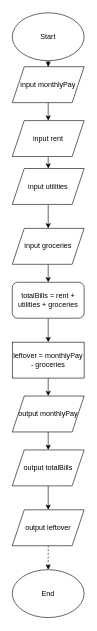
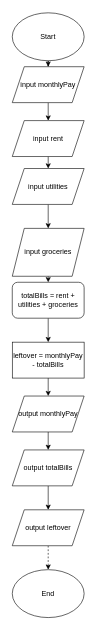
  <mxCell id="0" />
  <mxCell id="1" parent="0" />
  <mxCell id="2" style="edgeStyle=orthogonalEdgeStyle;rounded=0;orthogonalLoop=1;jettySize=auto;html=1;exitX=0.5;exitY=1;exitDx=0;exitDy=0;dashed=1;" edge="1" parent="1" source="3" target="5"><mxGeometry relative="1" as="geometry" /></mxCell>
  <mxCell id="3" value="Start" style="ellipse;whiteSpace=wrap;html=1;" vertex="1" parent="1"><mxGeometry x="20" y="20" width="120" height="80" as="geometry" /></mxCell>
  <mxCell id="4" style="edgeStyle=orthogonalEdgeStyle;rounded=0;orthogonalLoop=1;jettySize=auto;html=1;exitX=0.5;exitY=1;exitDx=0;exitDy=0;entryX=0.5;entryY=0;entryDx=0;entryDy=0;" edge="1" parent="1" source="5" target="7"><mxGeometry relative="1" as="geometry" /></mxCell>
  <mxCell id="5" value="input monthlyPay" style="shape=parallelogram;perimeter=parallelogramPerimeter;whiteSpace=wrap;html=1;fixedSize=1;" vertex="1" parent="1"><mxGeometry x="20" y="110" width="120" height="60" as="geometry" /></mxCell>
  <mxCell id="6" style="edgeStyle=orthogonalEdgeStyle;rounded=0;orthogonalLoop=1;jettySize=auto;html=1;exitX=0.5;exitY=1;exitDx=0;exitDy=0;entryX=0.5;entryY=0;entryDx=0;entryDy=0;" edge="1" parent="1" source="7" target="9"><mxGeometry relative="1" as="geometry" /></mxCell>
  <mxCell id="7" value="input rent" style="shape=parallelogram;perimeter=parallelogramPerimeter;whiteSpace=wrap;html=1;fixedSize=1;" vertex="1" parent="1"><mxGeometry x="20" y="200" width="120" height="60" as="geometry" /></mxCell>
  <mxCell id="8" style="edgeStyle=orthogonalEdgeStyle;rounded=0;orthogonalLoop=1;jettySize=auto;html=1;exitX=0.5;exitY=1;exitDx=0;exitDy=0;" edge="1" parent="1" source="9" target="11"><mxGeometry relative="1" as="geometry" /></mxCell>
  <mxCell id="9" value="input utilities" style="shape=parallelogram;perimeter=parallelogramPerimeter;whiteSpace=wrap;html=1;fixedSize=1;" vertex="1" parent="1"><mxGeometry x="20" y="280" width="120" height="60" as="geometry" /></mxCell>
  <mxCell id="10" style="edgeStyle=orthogonalEdgeStyle;rounded=0;orthogonalLoop=1;jettySize=auto;html=1;exitX=0.5;exitY=1;exitDx=0;exitDy=0;entryX=0.5;entryY=0;entryDx=0;entryDy=0;" edge="1" parent="1" source="11" target="13"><mxGeometry relative="1" as="geometry" /></mxCell>
- <mxCell id="11" value="input groceries" style="shape=parallelogram;perimeter=parallelogramPerimeter;whiteSpace=wrap;html=1;fixedSize=1;" vertex="1" parent="1"><mxGeometry x="20" y="380" width="120" height="60" as="geometry" /></mxCell>
+ <mxCell id="11" value="input groceries" style="shape=parallelogram;perimeter=parallelogramPerimeter;whiteSpace=wrap;html=1;fixedSize=1;" vertex="1" parent="1"><mxGeometry x="20" y="380" width="120" height="80" as="geometry" /></mxCell>
  <mxCell id="12" style="edgeStyle=orthogonalEdgeStyle;rounded=0;orthogonalLoop=1;jettySize=auto;html=1;exitX=0.5;exitY=1;exitDx=0;exitDy=0;entryX=0.5;entryY=0;entryDx=0;entryDy=0;" edge="1" parent="1" source="13" target="15"><mxGeometry relative="1" as="geometry" /></mxCell>
  <mxCell id="13" value="totalBills = rent + utilities + groceries" style="whiteSpace=wrap;html=1;rounded=1;" vertex="1" parent="1"><mxGeometry x="20" y="470" width="120" height="60" as="geometry" /></mxCell>
  <mxCell id="14" style="edgeStyle=orthogonalEdgeStyle;rounded=0;orthogonalLoop=1;jettySize=auto;html=1;exitX=0.5;exitY=1;exitDx=0;exitDy=0;entryX=0.5;entryY=0;entryDx=0;entryDy=0;" edge="1" parent="1" source="15" target="17"><mxGeometry relative="1" as="geometry" /></mxCell>
- <mxCell id="15" value="leftover = monthlyPay - groceries" style="rounded=0;whiteSpace=wrap;html=1;" vertex="1" parent="1"><mxGeometry x="20" y="570" width="120" height="60" as="geometry" /></mxCell>
+ <mxCell id="15" value="leftover = monthlyPay - totalBills" style="rounded=0;whiteSpace=wrap;html=1;" vertex="1" parent="1"><mxGeometry x="20" y="570" width="120" height="60" as="geometry" /></mxCell>
  <mxCell id="16" style="edgeStyle=orthogonalEdgeStyle;rounded=0;orthogonalLoop=1;jettySize=auto;html=1;exitX=0.5;exitY=1;exitDx=0;exitDy=0;entryX=0.5;entryY=0;entryDx=0;entryDy=0;" edge="1" parent="1" source="17" target="19"><mxGeometry relative="1" as="geometry" /></mxCell>
  <mxCell id="17" value="output monthlyPay" style="shape=parallelogram;perimeter=parallelogramPerimeter;whiteSpace=wrap;html=1;fixedSize=1;" vertex="1" parent="1"><mxGeometry x="20" y="660" width="120" height="60" as="geometry" /></mxCell>
  <mxCell id="18" style="edgeStyle=orthogonalEdgeStyle;rounded=0;orthogonalLoop=1;jettySize=auto;html=1;exitX=0.5;exitY=1;exitDx=0;exitDy=0;entryX=0.5;entryY=0;entryDx=0;entryDy=0;" edge="1" parent="1" source="19" target="21"><mxGeometry relative="1" as="geometry" /></mxCell>
  <mxCell id="19" value="output totalBills" style="shape=parallelogram;perimeter=parallelogramPerimeter;whiteSpace=wrap;html=1;fixedSize=1;" vertex="1" parent="1"><mxGeometry x="20" y="750" width="120" height="60" as="geometry" /></mxCell>
  <mxCell id="20" style="edgeStyle=orthogonalEdgeStyle;rounded=0;orthogonalLoop=1;jettySize=auto;html=1;exitX=0.5;exitY=1;exitDx=0;exitDy=0;entryX=0.5;entryY=0;entryDx=0;entryDy=0;dashed=1;" edge="1" parent="1" source="21" target="22"><mxGeometry relative="1" as="geometry" /></mxCell>
  <mxCell id="21" value="output leftover" style="shape=parallelogram;perimeter=parallelogramPerimeter;whiteSpace=wrap;html=1;fixedSize=1;" vertex="1" parent="1"><mxGeometry x="20" y="850" width="120" height="60" as="geometry" /></mxCell>
  <mxCell id="22" value="End" style="ellipse;whiteSpace=wrap;html=1;" vertex="1" parent="1"><mxGeometry x="20" y="950" width="120" height="80" as="geometry" /></mxCell>
